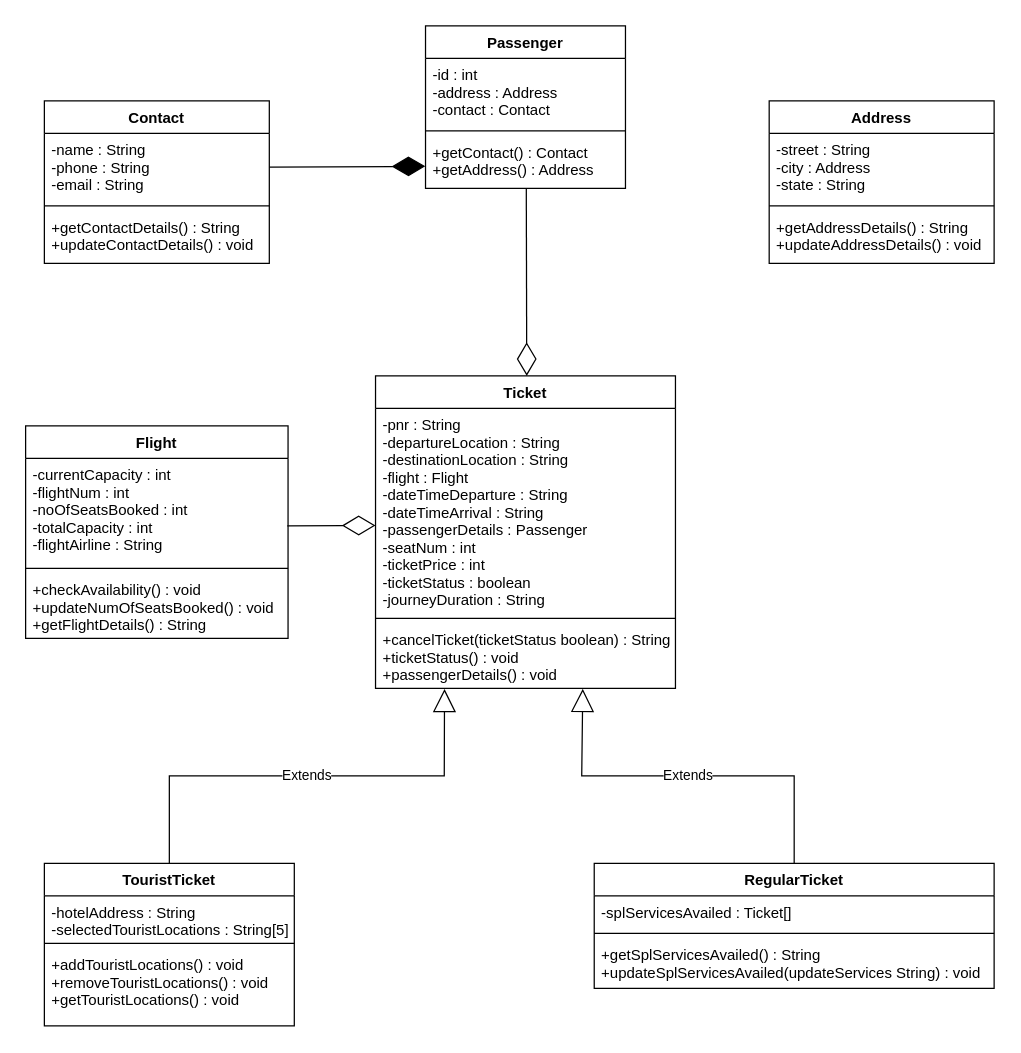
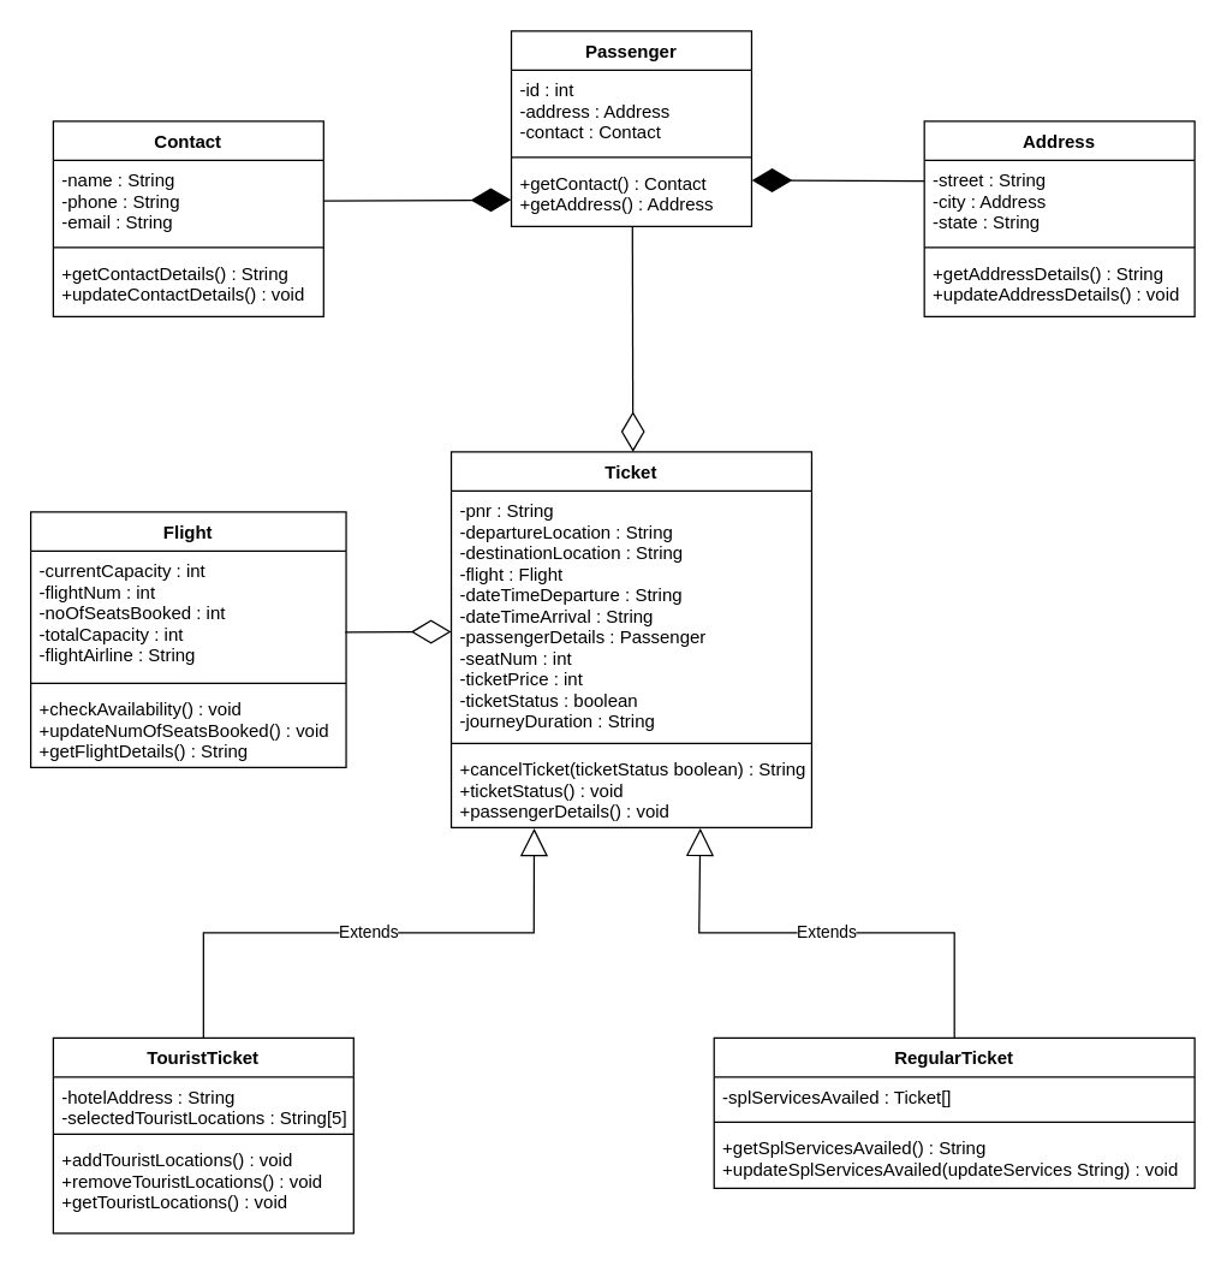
  <mxCell id="0" />
  <mxCell id="1" parent="0" />
  <mxCell id="2" value="Passenger" style="swimlane;fontStyle=1;align=center;verticalAlign=top;childLayout=stackLayout;horizontal=1;startSize=26;horizontalStack=0;resizeParent=1;resizeParentMax=0;resizeLast=0;collapsible=1;marginBottom=0;" vertex="1" parent="1"><mxGeometry x="340" y="20" width="160" height="130" as="geometry" /></mxCell>
  <mxCell id="3" value="-id : int&#10;-address : Address&#10;-contact : Contact" style="text;strokeColor=none;fillColor=none;align=left;verticalAlign=top;spacingLeft=4;spacingRight=4;overflow=hidden;rotatable=0;points=[[0,0.5],[1,0.5]];portConstraint=eastwest;" vertex="1" parent="2"><mxGeometry y="26" width="160" height="54" as="geometry" /></mxCell>
  <mxCell id="4" value="" style="line;strokeWidth=1;fillColor=none;align=left;verticalAlign=middle;spacingTop=-1;spacingLeft=3;spacingRight=3;rotatable=0;labelPosition=right;points=[];portConstraint=eastwest;" vertex="1" parent="2"><mxGeometry y="80" width="160" height="8" as="geometry" /></mxCell>
  <mxCell id="5" value="+getContact() : Contact&#10;+getAddress() : Address" style="text;strokeColor=none;fillColor=none;align=left;verticalAlign=top;spacingLeft=4;spacingRight=4;overflow=hidden;rotatable=0;points=[[0,0.5],[1,0.5]];portConstraint=eastwest;" vertex="1" parent="2"><mxGeometry y="88" width="160" height="42" as="geometry" /></mxCell>
  <mxCell id="6" value="Contact" style="swimlane;fontStyle=1;align=center;verticalAlign=top;childLayout=stackLayout;horizontal=1;startSize=26;horizontalStack=0;resizeParent=1;resizeParentMax=0;resizeLast=0;collapsible=1;marginBottom=0;" vertex="1" parent="1"><mxGeometry x="35" y="80" width="180" height="130" as="geometry" /></mxCell>
  <mxCell id="7" value="-name : String&#10;-phone : String&#10;-email : String" style="text;strokeColor=none;fillColor=none;align=left;verticalAlign=top;spacingLeft=4;spacingRight=4;overflow=hidden;rotatable=0;points=[[0,0.5],[1,0.5]];portConstraint=eastwest;" vertex="1" parent="6"><mxGeometry y="26" width="180" height="54" as="geometry" /></mxCell>
  <mxCell id="8" value="" style="line;strokeWidth=1;fillColor=none;align=left;verticalAlign=middle;spacingTop=-1;spacingLeft=3;spacingRight=3;rotatable=0;labelPosition=right;points=[];portConstraint=eastwest;" vertex="1" parent="6"><mxGeometry y="80" width="180" height="8" as="geometry" /></mxCell>
  <mxCell id="9" value="+getContactDetails() : String&#10;+updateContactDetails() : void" style="text;strokeColor=none;fillColor=none;align=left;verticalAlign=top;spacingLeft=4;spacingRight=4;overflow=hidden;rotatable=0;points=[[0,0.5],[1,0.5]];portConstraint=eastwest;" vertex="1" parent="6"><mxGeometry y="88" width="180" height="42" as="geometry" /></mxCell>
  <mxCell id="10" value="Address" style="swimlane;fontStyle=1;align=center;verticalAlign=top;childLayout=stackLayout;horizontal=1;startSize=26;horizontalStack=0;resizeParent=1;resizeParentMax=0;resizeLast=0;collapsible=1;marginBottom=0;" vertex="1" parent="1"><mxGeometry x="615" y="80" width="180" height="130" as="geometry" /></mxCell>
  <mxCell id="11" value="-street : String&#10;-city : Address&#10;-state : String" style="text;strokeColor=none;fillColor=none;align=left;verticalAlign=top;spacingLeft=4;spacingRight=4;overflow=hidden;rotatable=0;points=[[0,0.5],[1,0.5]];portConstraint=eastwest;" vertex="1" parent="10"><mxGeometry y="26" width="180" height="54" as="geometry" /></mxCell>
  <mxCell id="12" value="" style="line;strokeWidth=1;fillColor=none;align=left;verticalAlign=middle;spacingTop=-1;spacingLeft=3;spacingRight=3;rotatable=0;labelPosition=right;points=[];portConstraint=eastwest;" vertex="1" parent="10"><mxGeometry y="80" width="180" height="8" as="geometry" /></mxCell>
  <mxCell id="13" value="+getAddressDetails() : String&#10;+updateAddressDetails() : void" style="text;strokeColor=none;fillColor=none;align=left;verticalAlign=top;spacingLeft=4;spacingRight=4;overflow=hidden;rotatable=0;points=[[0,0.5],[1,0.5]];portConstraint=eastwest;" vertex="1" parent="10"><mxGeometry y="88" width="180" height="42" as="geometry" /></mxCell>
  <mxCell id="14" value="" style="endArrow=diamondThin;endFill=1;endSize=24;html=1;rounded=0;exitX=1;exitY=0.5;exitDx=0;exitDy=0;entryX=-0.001;entryY=0.578;entryDx=0;entryDy=0;entryPerimeter=0;" edge="1" parent="1" source="7" target="5"><mxGeometry width="160" relative="1" as="geometry"><mxPoint x="335" y="260" as="sourcePoint" /><mxPoint x="335" y="133" as="targetPoint" /></mxGeometry></mxCell>
  <mxCell id="15" value="Ticket" style="swimlane;fontStyle=1;align=center;verticalAlign=top;childLayout=stackLayout;horizontal=1;startSize=26;horizontalStack=0;resizeParent=1;resizeParentMax=0;resizeLast=0;collapsible=1;marginBottom=0;" vertex="1" parent="1"><mxGeometry x="300" y="300" width="240" height="250" as="geometry" /></mxCell>
  <mxCell id="16" value="-pnr : String&#10;-departureLocation : String&#10;-destinationLocation : String&#10;-flight : Flight&#10;-dateTimeDeparture : String&#10;-dateTimeArrival : String&#10;-passengerDetails : Passenger&#10;-seatNum : int&#10;-ticketPrice : int&#10;-ticketStatus : boolean&#10;-journeyDuration : String" style="text;strokeColor=none;fillColor=none;align=left;verticalAlign=top;spacingLeft=4;spacingRight=4;overflow=hidden;rotatable=0;points=[[0,0.5],[1,0.5]];portConstraint=eastwest;" vertex="1" parent="15"><mxGeometry y="26" width="240" height="164" as="geometry" /></mxCell>
  <mxCell id="17" value="" style="line;strokeWidth=1;fillColor=none;align=left;verticalAlign=middle;spacingTop=-1;spacingLeft=3;spacingRight=3;rotatable=0;labelPosition=right;points=[];portConstraint=eastwest;" vertex="1" parent="15"><mxGeometry y="190" width="240" height="8" as="geometry" /></mxCell>
  <mxCell id="18" value="+cancelTicket(ticketStatus boolean) : String&#10;+ticketStatus() : void&#10;+passengerDetails() : void" style="text;strokeColor=none;fillColor=none;align=left;verticalAlign=top;spacingLeft=4;spacingRight=4;overflow=hidden;rotatable=0;points=[[0,0.5],[1,0.5]];portConstraint=eastwest;" vertex="1" parent="15"><mxGeometry y="198" width="240" height="52" as="geometry" /></mxCell>
  <mxCell id="19" value="" style="endArrow=diamondThin;endFill=0;endSize=24;html=1;rounded=0;exitX=0.504;exitY=1.002;exitDx=0;exitDy=0;exitPerimeter=0;" edge="1" parent="1" source="5"><mxGeometry width="160" relative="1" as="geometry"><mxPoint x="335" y="360" as="sourcePoint" /><mxPoint x="421" y="300" as="targetPoint" /></mxGeometry></mxCell>
  <mxCell id="20" value="Flight" style="swimlane;fontStyle=1;align=center;verticalAlign=top;childLayout=stackLayout;horizontal=1;startSize=26;horizontalStack=0;resizeParent=1;resizeParentMax=0;resizeLast=0;collapsible=1;marginBottom=0;" vertex="1" parent="1"><mxGeometry x="20" y="340" width="210" height="170" as="geometry" /></mxCell>
  <mxCell id="21" value="-currentCapacity : int&#10;-flightNum : int&#10;-noOfSeatsBooked : int&#10;-totalCapacity : int&#10;-flightAirline : String" style="text;strokeColor=none;fillColor=none;align=left;verticalAlign=top;spacingLeft=4;spacingRight=4;overflow=hidden;rotatable=0;points=[[0,0.5],[1,0.5]];portConstraint=eastwest;" vertex="1" parent="20"><mxGeometry y="26" width="210" height="84" as="geometry" /></mxCell>
  <mxCell id="22" value="" style="line;strokeWidth=1;fillColor=none;align=left;verticalAlign=middle;spacingTop=-1;spacingLeft=3;spacingRight=3;rotatable=0;labelPosition=right;points=[];portConstraint=eastwest;" vertex="1" parent="20"><mxGeometry y="110" width="210" height="8" as="geometry" /></mxCell>
  <mxCell id="23" value="+checkAvailability() : void&#10;+updateNumOfSeatsBooked() : void&#10;+getFlightDetails() : String" style="text;strokeColor=none;fillColor=none;align=left;verticalAlign=top;spacingLeft=4;spacingRight=4;overflow=hidden;rotatable=0;points=[[0,0.5],[1,0.5]];portConstraint=eastwest;" vertex="1" parent="20"><mxGeometry y="118" width="210" height="52" as="geometry" /></mxCell>
  <mxCell id="24" value="" style="endArrow=diamondThin;endFill=0;endSize=24;html=1;rounded=0;exitX=0.997;exitY=0.643;exitDx=0;exitDy=0;exitPerimeter=0;entryX=0;entryY=0.571;entryDx=0;entryDy=0;entryPerimeter=0;" edge="1" parent="1" source="21" target="16"><mxGeometry width="160" relative="1" as="geometry"><mxPoint x="325" y="590" as="sourcePoint" /><mxPoint x="485" y="590" as="targetPoint" /></mxGeometry></mxCell>
  <mxCell id="25" value="TouristTicket" style="swimlane;fontStyle=1;align=center;verticalAlign=top;childLayout=stackLayout;horizontal=1;startSize=26;horizontalStack=0;resizeParent=1;resizeParentMax=0;resizeLast=0;collapsible=1;marginBottom=0;" vertex="1" parent="1"><mxGeometry x="35" y="690" width="200" height="130" as="geometry" /></mxCell>
  <mxCell id="26" value="-hotelAddress : String&#10;-selectedTouristLocations : String[5]" style="text;strokeColor=none;fillColor=none;align=left;verticalAlign=top;spacingLeft=4;spacingRight=4;overflow=hidden;rotatable=0;points=[[0,0.5],[1,0.5]];portConstraint=eastwest;" vertex="1" parent="25"><mxGeometry y="26" width="200" height="34" as="geometry" /></mxCell>
  <mxCell id="27" value="" style="line;strokeWidth=1;fillColor=none;align=left;verticalAlign=middle;spacingTop=-1;spacingLeft=3;spacingRight=3;rotatable=0;labelPosition=right;points=[];portConstraint=eastwest;" vertex="1" parent="25"><mxGeometry y="60" width="200" height="8" as="geometry" /></mxCell>
  <mxCell id="28" value="+addTouristLocations() : void&#10;+removeTouristLocations() : void&#10;+getTouristLocations() : void" style="text;strokeColor=none;fillColor=none;align=left;verticalAlign=top;spacingLeft=4;spacingRight=4;overflow=hidden;rotatable=0;points=[[0,0.5],[1,0.5]];portConstraint=eastwest;" vertex="1" parent="25"><mxGeometry y="68" width="200" height="62" as="geometry" /></mxCell>
  <mxCell id="29" value="RegularTicket" style="swimlane;fontStyle=1;align=center;verticalAlign=top;childLayout=stackLayout;horizontal=1;startSize=26;horizontalStack=0;resizeParent=1;resizeParentMax=0;resizeLast=0;collapsible=1;marginBottom=0;" vertex="1" parent="1"><mxGeometry x="475" y="690" width="320" height="100" as="geometry" /></mxCell>
  <mxCell id="30" value="-splServicesAvailed : Ticket[]" style="text;strokeColor=none;fillColor=none;align=left;verticalAlign=top;spacingLeft=4;spacingRight=4;overflow=hidden;rotatable=0;points=[[0,0.5],[1,0.5]];portConstraint=eastwest;" vertex="1" parent="29"><mxGeometry y="26" width="320" height="26" as="geometry" /></mxCell>
  <mxCell id="31" value="" style="line;strokeWidth=1;fillColor=none;align=left;verticalAlign=middle;spacingTop=-1;spacingLeft=3;spacingRight=3;rotatable=0;labelPosition=right;points=[];portConstraint=eastwest;" vertex="1" parent="29"><mxGeometry y="52" width="320" height="8" as="geometry" /></mxCell>
  <mxCell id="32" value="+getSplServicesAvailed() : String&#10;+updateSplServicesAvailed(updateServices String) : void" style="text;strokeColor=none;fillColor=none;align=left;verticalAlign=top;spacingLeft=4;spacingRight=4;overflow=hidden;rotatable=0;points=[[0,0.5],[1,0.5]];portConstraint=eastwest;" vertex="1" parent="29"><mxGeometry y="60" width="320" height="40" as="geometry" /></mxCell>
  <mxCell id="33" value="Extends" style="endArrow=block;endSize=16;endFill=0;html=1;rounded=0;exitX=0.5;exitY=0;exitDx=0;exitDy=0;entryX=0.23;entryY=1.01;entryDx=0;entryDy=0;entryPerimeter=0;" edge="1" parent="1" source="25" target="18"><mxGeometry width="160" relative="1" as="geometry"><mxPoint x="295" y="640" as="sourcePoint" /><mxPoint x="455" y="640" as="targetPoint" /><Array as="points"><mxPoint x="135" y="620" /><mxPoint x="355" y="620" /></Array></mxGeometry></mxCell>
  <mxCell id="34" value="Extends" style="endArrow=block;endSize=16;endFill=0;html=1;rounded=0;exitX=0.5;exitY=0;exitDx=0;exitDy=0;entryX=0.691;entryY=1.007;entryDx=0;entryDy=0;entryPerimeter=0;" edge="1" parent="1" source="29" target="18"><mxGeometry width="160" relative="1" as="geometry"><mxPoint x="575" y="610" as="sourcePoint" /><mxPoint x="735" y="610" as="targetPoint" /><Array as="points"><mxPoint x="635" y="620" /><mxPoint x="465" y="620" /></Array></mxGeometry></mxCell>
+ <mxCell id="35" value="" style="endArrow=diamondThin;endFill=1;endSize=24;html=1;rounded=0;entryX=1.001;entryY=0.266;entryDx=0;entryDy=0;entryPerimeter=0;exitX=0;exitY=0.255;exitDx=0;exitDy=0;exitPerimeter=0;" edge="1" parent="1" source="11" target="5"><mxGeometry width="160" relative="1" as="geometry"><mxPoint x="555" y="90" as="sourcePoint" /><mxPoint x="625" y="110" as="targetPoint" /></mxGeometry></mxCell>
